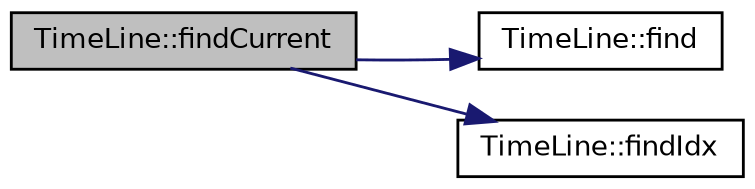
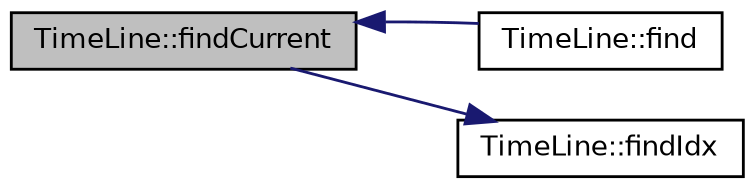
  digraph {
    rankdir=LR
    node [color=black fillcolor=white fontname=Helvetica fontsize=10 shape=record style=filled]
    edge [color=midnightblue fontname=Helvetica fontsize=10 labelfontname=Helvetica labelfontsize=10 style=solid]
    n1 [fillcolor=grey75 fontcolor=black height=0.2 label="TimeLine::findCurrent" width=0.4]
    n2 [height=0.2 label="TimeLine::find" width=0.4]
    n3 [height=0.2 label="TimeLine::findIdx" width=0.4]
-   n1 -> n2
+   n2 -> n1
    n1 -> n3
  }
